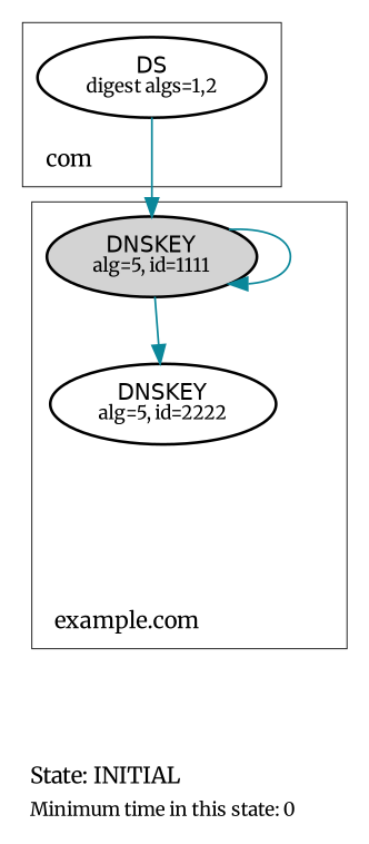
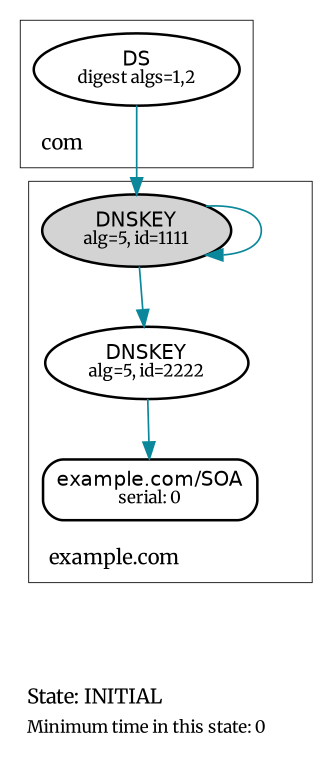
  digraph {
    label=<<TABLE BORDER="0"><TR><TD ALIGN="LEFT"><FONT POINT-SIZE="12">State: INITIAL</FONT></TD></TR><TR><TD ALIGN="LEFT"><FONT POINT-SIZE="10">Minimum time in this state: 0</FONT></TD></TR></TABLE>>
    labeljust=l
    penwidth=0.5
    rankdir=BT
    fontname=Merriweather
    node [penwidth=1.5 fontname=Merriweather]
    edge [color="#0a879a" dir=back fontname=Merriweather]
    n1 [fillcolor=lightgray label=<<FONT POINT-SIZE="12" FACE="Helvetica">DNSKEY</FONT><BR/><FONT POINT-SIZE="10">alg=5, id=1111</FONT>> style=filled]
    n2 [label=<<FONT POINT-SIZE="12" FACE="Helvetica">DNSKEY</FONT><BR/><FONT POINT-SIZE="10">alg=5, id=2222</FONT>>]
+   n3 [fontsize=10 label=<<FONT POINT-SIZE="12" FACE="Helvetica">example.com/SOA</FONT><BR/><FONT POINT-SIZE="10">serial: 0</FONT>> shape=rectangle style=rounded]
    b_top [shape=point style=invis penwidth=""]
    n5 [label=<<FONT POINT-SIZE="12" FACE="Helvetica">DS</FONT><BR/><FONT POINT-SIZE="10">digest algs=1,2</FONT>>]
    a_top [shape=point style=invis penwidth=""]
    subgraph cluster_1 {
      label=<<TABLE BORDER="0"><TR><TD ALIGN="LEFT"><FONT POINT-SIZE="12">example.com</FONT></TD></TR></TABLE>>
      n1
      n2
+     n3
      b_top
    }
    subgraph cluster_2 {
      label=<<TABLE BORDER="0"><TR><TD ALIGN="LEFT"><FONT POINT-SIZE="12">com</FONT></TD></TR></TABLE>>
      n5
    }
    n1 -> n1
    n1 -> b_top [minlen=0 style=invis color="" dir=""]
    n1 -> n5
    n2 -> n1
+   n3 -> n2
    n5 -> a_top [minlen=0 style=invis color="" dir=""]
  }
